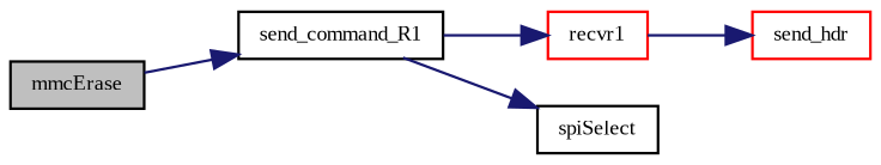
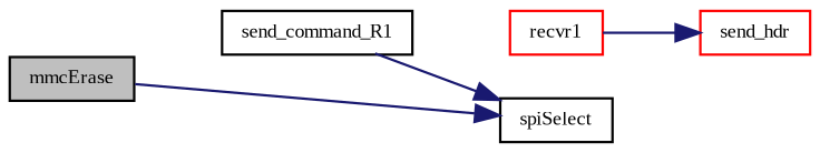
  digraph {
    fontname="Liberation Serif"
    rankdir=LR
    node [color=black fontname="Liberation Serif" fontsize=8 shape=record]
    edge [color=midnightblue fontname="Liberation Serif" fontsize=8 labelfontname=Helvetica labelfontsize=8 style=solid]
    n1 [fillcolor=grey75 fontcolor=black height=0.2 label=mmcErase style=filled width=0.4]
    n2 [height=0.2 label=send_command_R1 width=0.4]
    n3 [color=red height=0.2 label=recvr1 width=0.4]
    n4 [height=0.2 label=spiSelect width=0.4]
    n5 [color=red height=0.2 label=send_hdr width=0.4]
-   n1 -> n2
-   n2 -> n3
+   n1 -> n4
    n2 -> n4
    n3 -> n5
  }
